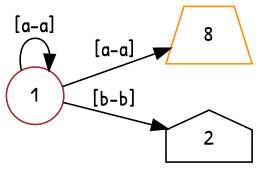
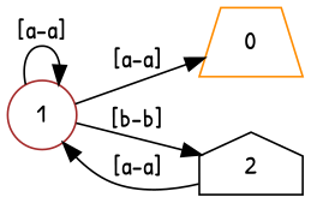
  digraph {
    fontname="Patrick Hand"
    rankdir=LR
    node [fontname="Patrick Hand"]
    edge [fontname="Patrick Hand"]
-   0 [color=darkorange shape=trapezium label=8]
+   0 [color=darkorange shape=trapezium]
    1 [color=brown shape=circle]
    2 [color=black shape=house]
    1 -> 0 [label="[a-a]"]
    1 -> 1 [label="[a-a]"]
    1 -> 2 [label="[b-b]"]
+   2 -> 1 [label="[a-a]"]
  }
